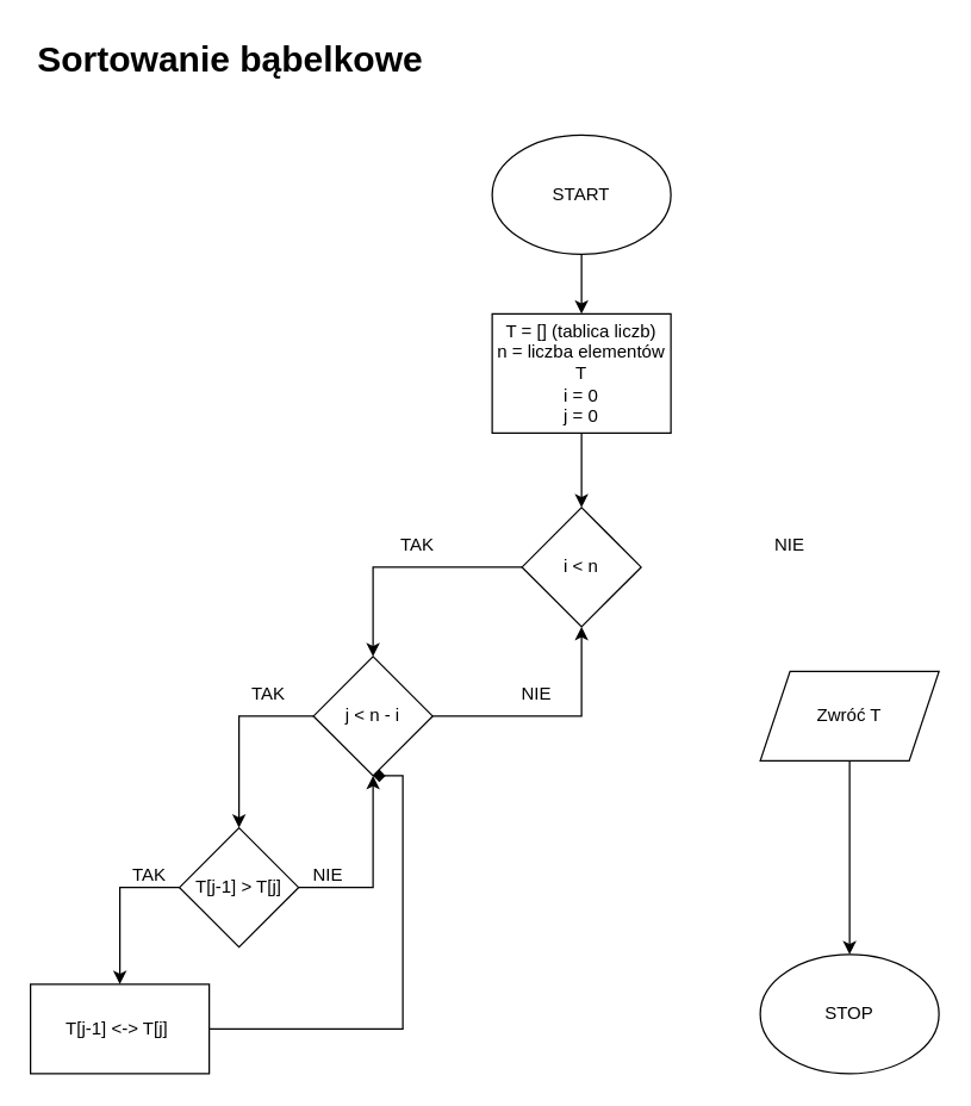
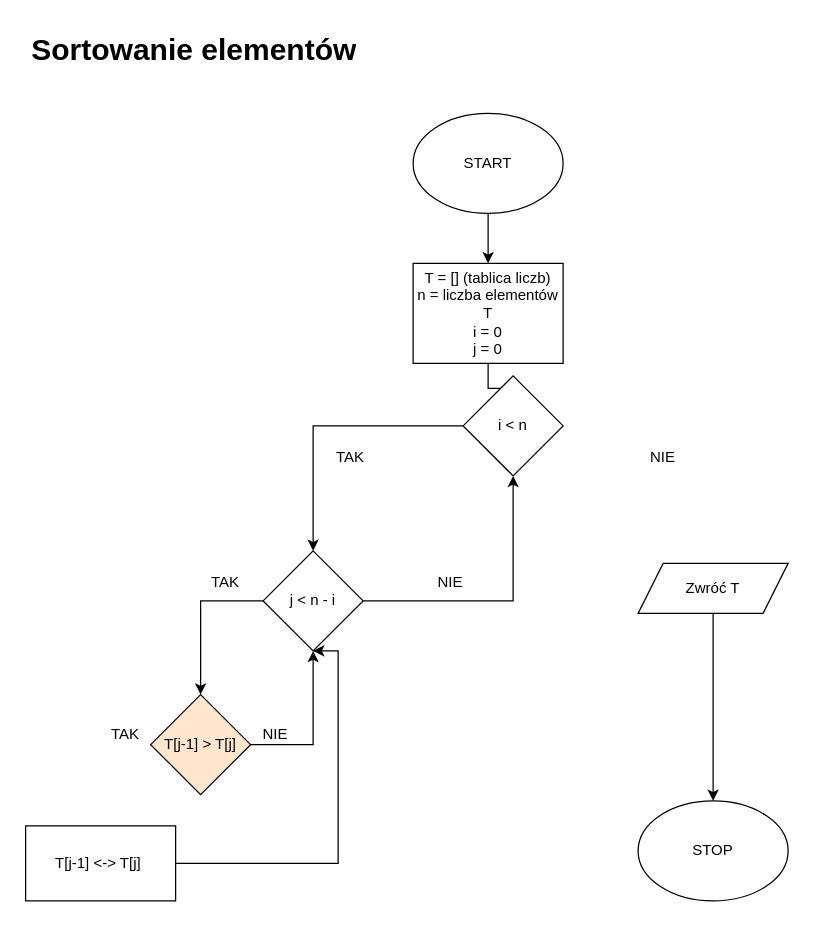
  <mxCell id="0" />
  <mxCell id="1" parent="0" />
- <mxCell id="2" value="&lt;h1&gt;Sortowanie bąbelkowe&lt;/h1&gt;" style="text;html=1;strokeColor=none;fillColor=none;spacing=5;spacingTop=-20;whiteSpace=wrap;overflow=hidden;rounded=0;" vertex="1" parent="1"><mxGeometry x="20" y="20" width="330" height="40" as="geometry" /></mxCell>
+ <mxCell id="2" value="&lt;h1&gt;Sortowanie elementów&lt;/h1&gt;" style="text;html=1;strokeColor=none;fillColor=none;spacing=5;spacingTop=-20;whiteSpace=wrap;overflow=hidden;rounded=0;" vertex="1" parent="1"><mxGeometry x="20" y="20" width="330" height="40" as="geometry" /></mxCell>
  <mxCell id="3" value="" style="edgeStyle=orthogonalEdgeStyle;rounded=0;orthogonalLoop=1;jettySize=auto;html=1;" edge="1" parent="1" source="4" target="6"><mxGeometry relative="1" as="geometry" /></mxCell>
  <mxCell id="4" value="START" style="ellipse;whiteSpace=wrap;html=1;" vertex="1" parent="1"><mxGeometry x="330" y="90" width="120" height="80" as="geometry" /></mxCell>
  <mxCell id="5" value="" style="edgeStyle=orthogonalEdgeStyle;rounded=0;orthogonalLoop=1;jettySize=auto;html=1;" edge="1" parent="1" source="6" target="8"><mxGeometry relative="1" as="geometry" /></mxCell>
  <mxCell id="6" value="T = [] (tablica liczb)&lt;br&gt;n = liczba elementów T&lt;br&gt;i = 0&lt;br&gt;j = 0" style="whiteSpace=wrap;html=1;" vertex="1" parent="1"><mxGeometry x="330" y="210" width="120" height="80" as="geometry" /></mxCell>
  <mxCell id="7" value="" style="edgeStyle=orthogonalEdgeStyle;rounded=0;orthogonalLoop=1;jettySize=auto;html=1;" edge="1" parent="1" source="8" target="11"><mxGeometry relative="1" as="geometry" /></mxCell>
- <mxCell id="8" value="i &amp;lt; n" style="rhombus;whiteSpace=wrap;html=1;" vertex="1" parent="1"><mxGeometry x="350" y="340" width="80" height="80" as="geometry" /></mxCell>
+ <mxCell id="8" value="i &amp;lt; n" style="rhombus;whiteSpace=wrap;html=1;" vertex="1" parent="1"><mxGeometry x="370" y="300" width="80" height="80" as="geometry" /></mxCell>
  <mxCell id="9" value="" style="edgeStyle=orthogonalEdgeStyle;rounded=0;orthogonalLoop=1;jettySize=auto;html=1;entryX=0.5;entryY=1;entryDx=0;entryDy=0;" edge="1" parent="1" source="11" target="8"><mxGeometry relative="1" as="geometry"><mxPoint x="403.5" y="500" as="targetPoint" /></mxGeometry></mxCell>
  <mxCell id="10" value="" style="edgeStyle=orthogonalEdgeStyle;rounded=0;orthogonalLoop=1;jettySize=auto;html=1;" edge="1" parent="1" source="11" target="20"><mxGeometry relative="1" as="geometry" /></mxCell>
  <mxCell id="11" value="j &amp;lt; n - i" style="rhombus;whiteSpace=wrap;html=1;" vertex="1" parent="1"><mxGeometry x="210" y="440" width="80" height="80" as="geometry" /></mxCell>
  <mxCell id="12" value="TAK" style="text;html=1;strokeColor=none;fillColor=none;align=center;verticalAlign=middle;whiteSpace=wrap;rounded=0;" vertex="1" parent="1"><mxGeometry x="250" y="350" width="60" height="30" as="geometry" /></mxCell>
  <mxCell id="13" value="" style="edgeStyle=orthogonalEdgeStyle;rounded=0;orthogonalLoop=1;jettySize=auto;html=1;" edge="1" parent="1" source="14" target="16"><mxGeometry relative="1" as="geometry" /></mxCell>
- <mxCell id="14" value="Zwróć T" style="shape=parallelogram;perimeter=parallelogramPerimeter;whiteSpace=wrap;html=1;fixedSize=1;" vertex="1" parent="1"><mxGeometry x="510" y="450" width="120" height="60" as="geometry" /></mxCell>
+ <mxCell id="14" value="Zwróć T" style="shape=parallelogram;perimeter=parallelogramPerimeter;whiteSpace=wrap;html=1;fixedSize=1;" vertex="1" parent="1"><mxGeometry x="510" y="450" width="120" height="40" as="geometry" /></mxCell>
  <mxCell id="15" value="NIE" style="text;html=1;strokeColor=none;fillColor=none;align=center;verticalAlign=middle;whiteSpace=wrap;rounded=0;" vertex="1" parent="1"><mxGeometry x="500" y="350" width="60" height="30" as="geometry" /></mxCell>
  <mxCell id="16" value="STOP" style="ellipse;whiteSpace=wrap;html=1;" vertex="1" parent="1"><mxGeometry x="510" y="640" width="120" height="80" as="geometry" /></mxCell>
  <mxCell id="17" value="NIE" style="text;html=1;strokeColor=none;fillColor=none;align=center;verticalAlign=middle;whiteSpace=wrap;rounded=0;" vertex="1" parent="1"><mxGeometry x="330" y="450" width="60" height="30" as="geometry" /></mxCell>
- <mxCell id="18" value="" style="edgeStyle=orthogonalEdgeStyle;rounded=0;orthogonalLoop=1;jettySize=auto;html=1;exitX=0;exitY=0.5;exitDx=0;exitDy=0;" edge="1" parent="1" source="20" target="23"><mxGeometry relative="1" as="geometry" /></mxCell>
  <mxCell id="19" value="" style="edgeStyle=orthogonalEdgeStyle;rounded=0;orthogonalLoop=1;jettySize=auto;html=1;entryX=0.5;entryY=1;entryDx=0;entryDy=0;" edge="1" parent="1" source="20" target="11"><mxGeometry relative="1" as="geometry"><mxPoint x="320" y="595" as="targetPoint" /></mxGeometry></mxCell>
- <mxCell id="20" value="T[j-1] &amp;gt; T[j]" style="rhombus;whiteSpace=wrap;html=1;" vertex="1" parent="1"><mxGeometry x="120" y="555" width="80" height="80" as="geometry" /></mxCell>
+ <mxCell id="20" value="T[j-1] &amp;gt; T[j]" style="rhombus;whiteSpace=wrap;html=1;fillColor=#ffe6cc;" vertex="1" parent="1"><mxGeometry x="120" y="555" width="80" height="80" as="geometry" /></mxCell>
  <mxCell id="21" value="TAK" style="text;html=1;strokeColor=none;fillColor=none;align=center;verticalAlign=middle;whiteSpace=wrap;rounded=0;" vertex="1" parent="1"><mxGeometry x="150" y="450" width="60" height="30" as="geometry" /></mxCell>
- <mxCell id="22" value="" style="edgeStyle=orthogonalEdgeStyle;rounded=0;orthogonalLoop=1;jettySize=auto;html=1;entryX=0.5;entryY=1;entryDx=0;entryDy=0;endArrow=diamond;" edge="1" parent="1" source="23" target="11"><mxGeometry relative="1" as="geometry"><mxPoint x="80" y="830" as="targetPoint" /><Array as="points"><mxPoint x="270" y="690" /><mxPoint x="270" y="520" /></Array></mxGeometry></mxCell>
+ <mxCell id="22" value="" style="edgeStyle=orthogonalEdgeStyle;rounded=0;orthogonalLoop=1;jettySize=auto;html=1;entryX=0.5;entryY=1;entryDx=0;entryDy=0;" edge="1" parent="1" source="23" target="11"><mxGeometry relative="1" as="geometry"><mxPoint x="80" y="830" as="targetPoint" /><Array as="points"><mxPoint x="270" y="690" /><mxPoint x="270" y="520" /></Array></mxGeometry></mxCell>
  <mxCell id="23" value="T[j-1] &amp;lt;-&amp;gt; T[j]&amp;nbsp;" style="whiteSpace=wrap;html=1;" vertex="1" parent="1"><mxGeometry x="20" y="660" width="120" height="60" as="geometry" /></mxCell>
  <mxCell id="24" value="TAK" style="text;html=1;strokeColor=none;fillColor=none;align=center;verticalAlign=middle;whiteSpace=wrap;rounded=0;" vertex="1" parent="1"><mxGeometry x="70" y="572" width="60" height="30" as="geometry" /></mxCell>
  <mxCell id="25" value="NIE" style="text;html=1;strokeColor=none;fillColor=none;align=center;verticalAlign=middle;whiteSpace=wrap;rounded=0;" vertex="1" parent="1"><mxGeometry x="190" y="572" width="60" height="30" as="geometry" /></mxCell>
